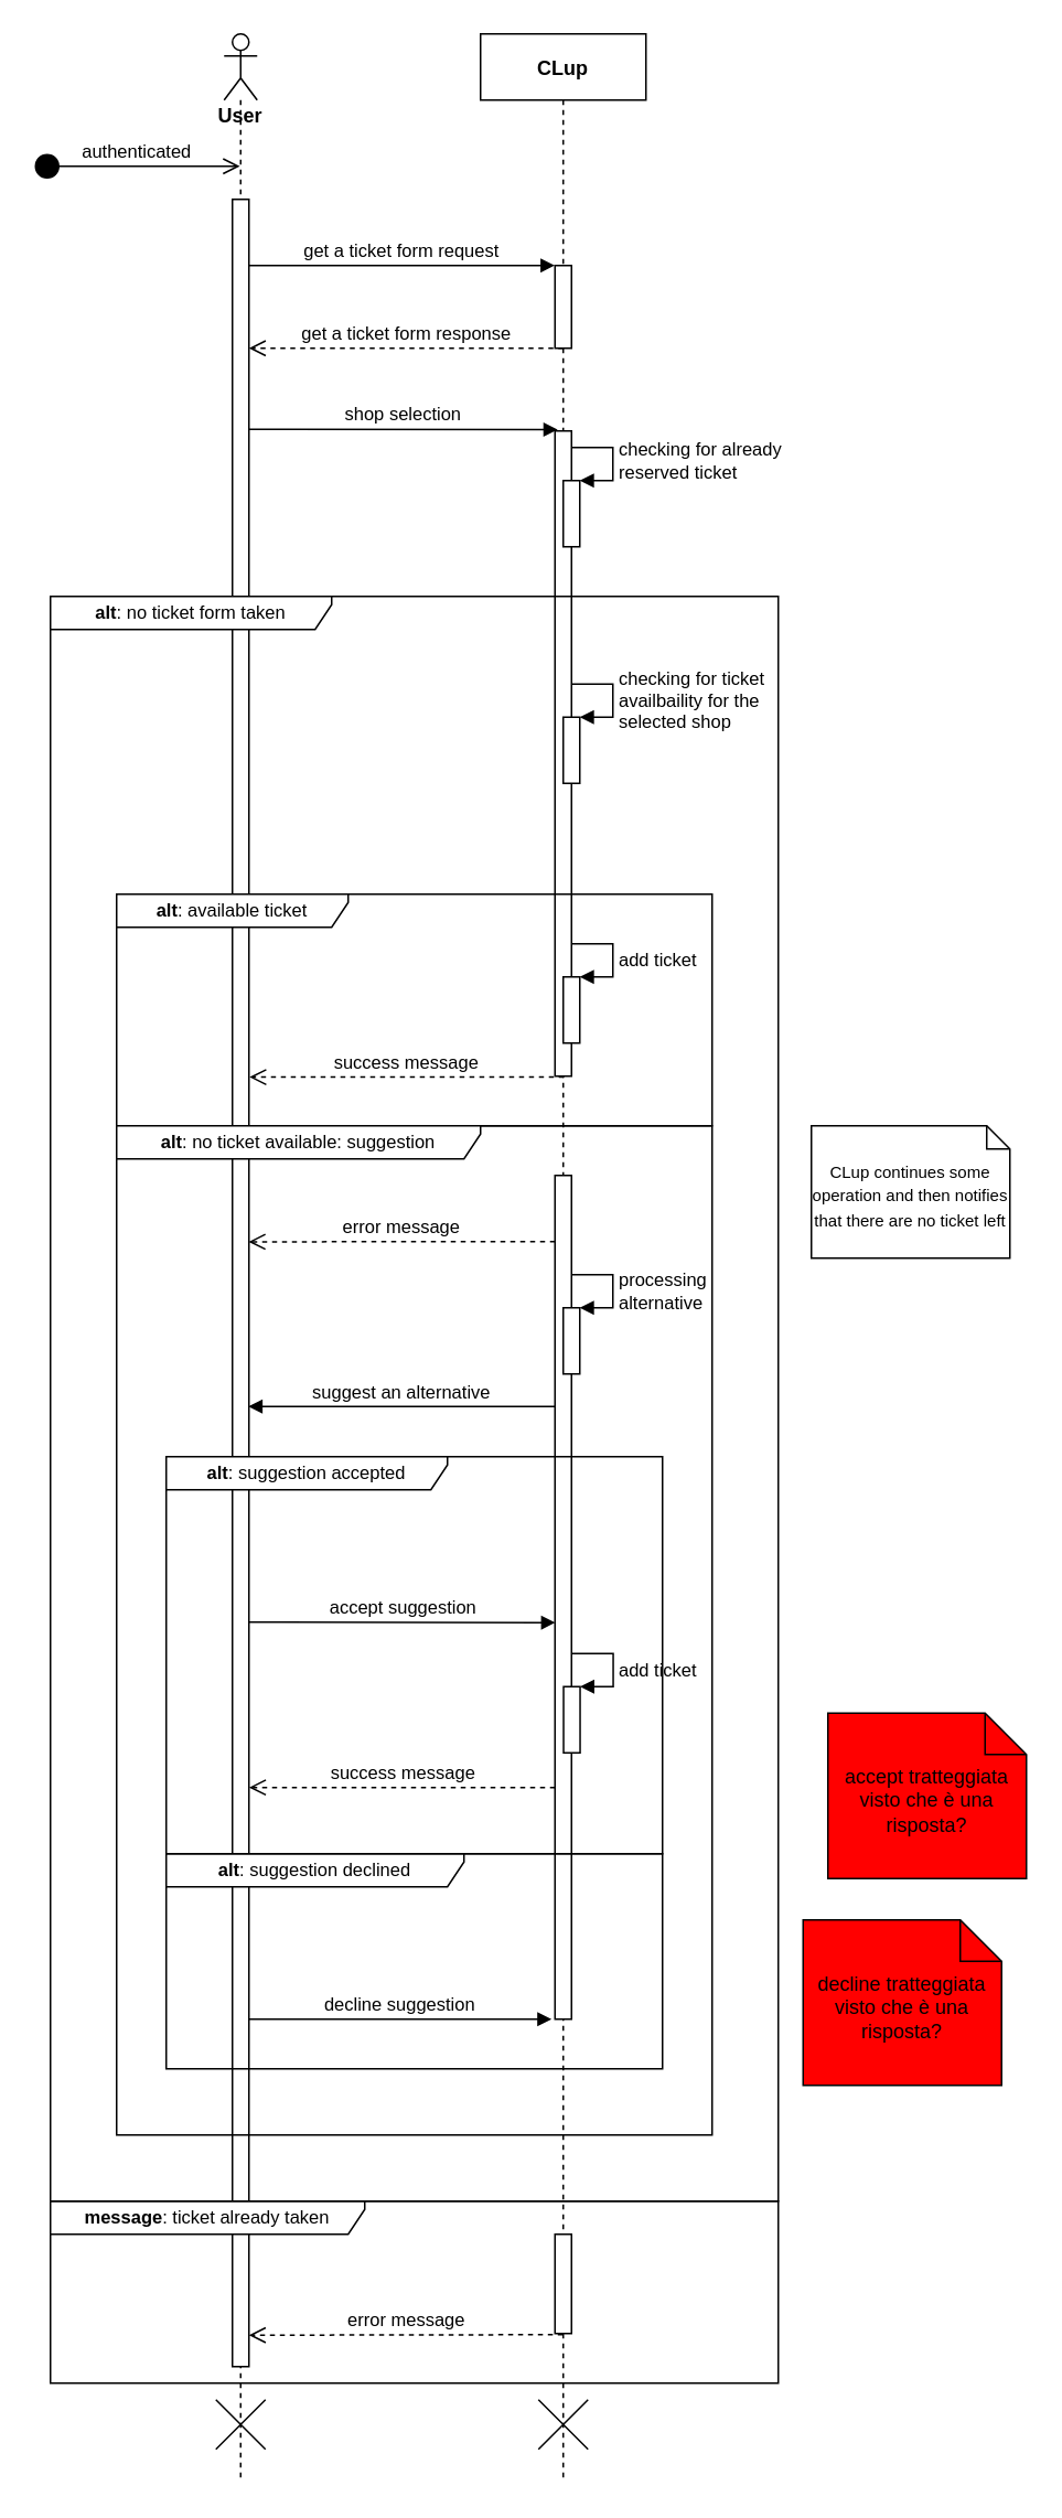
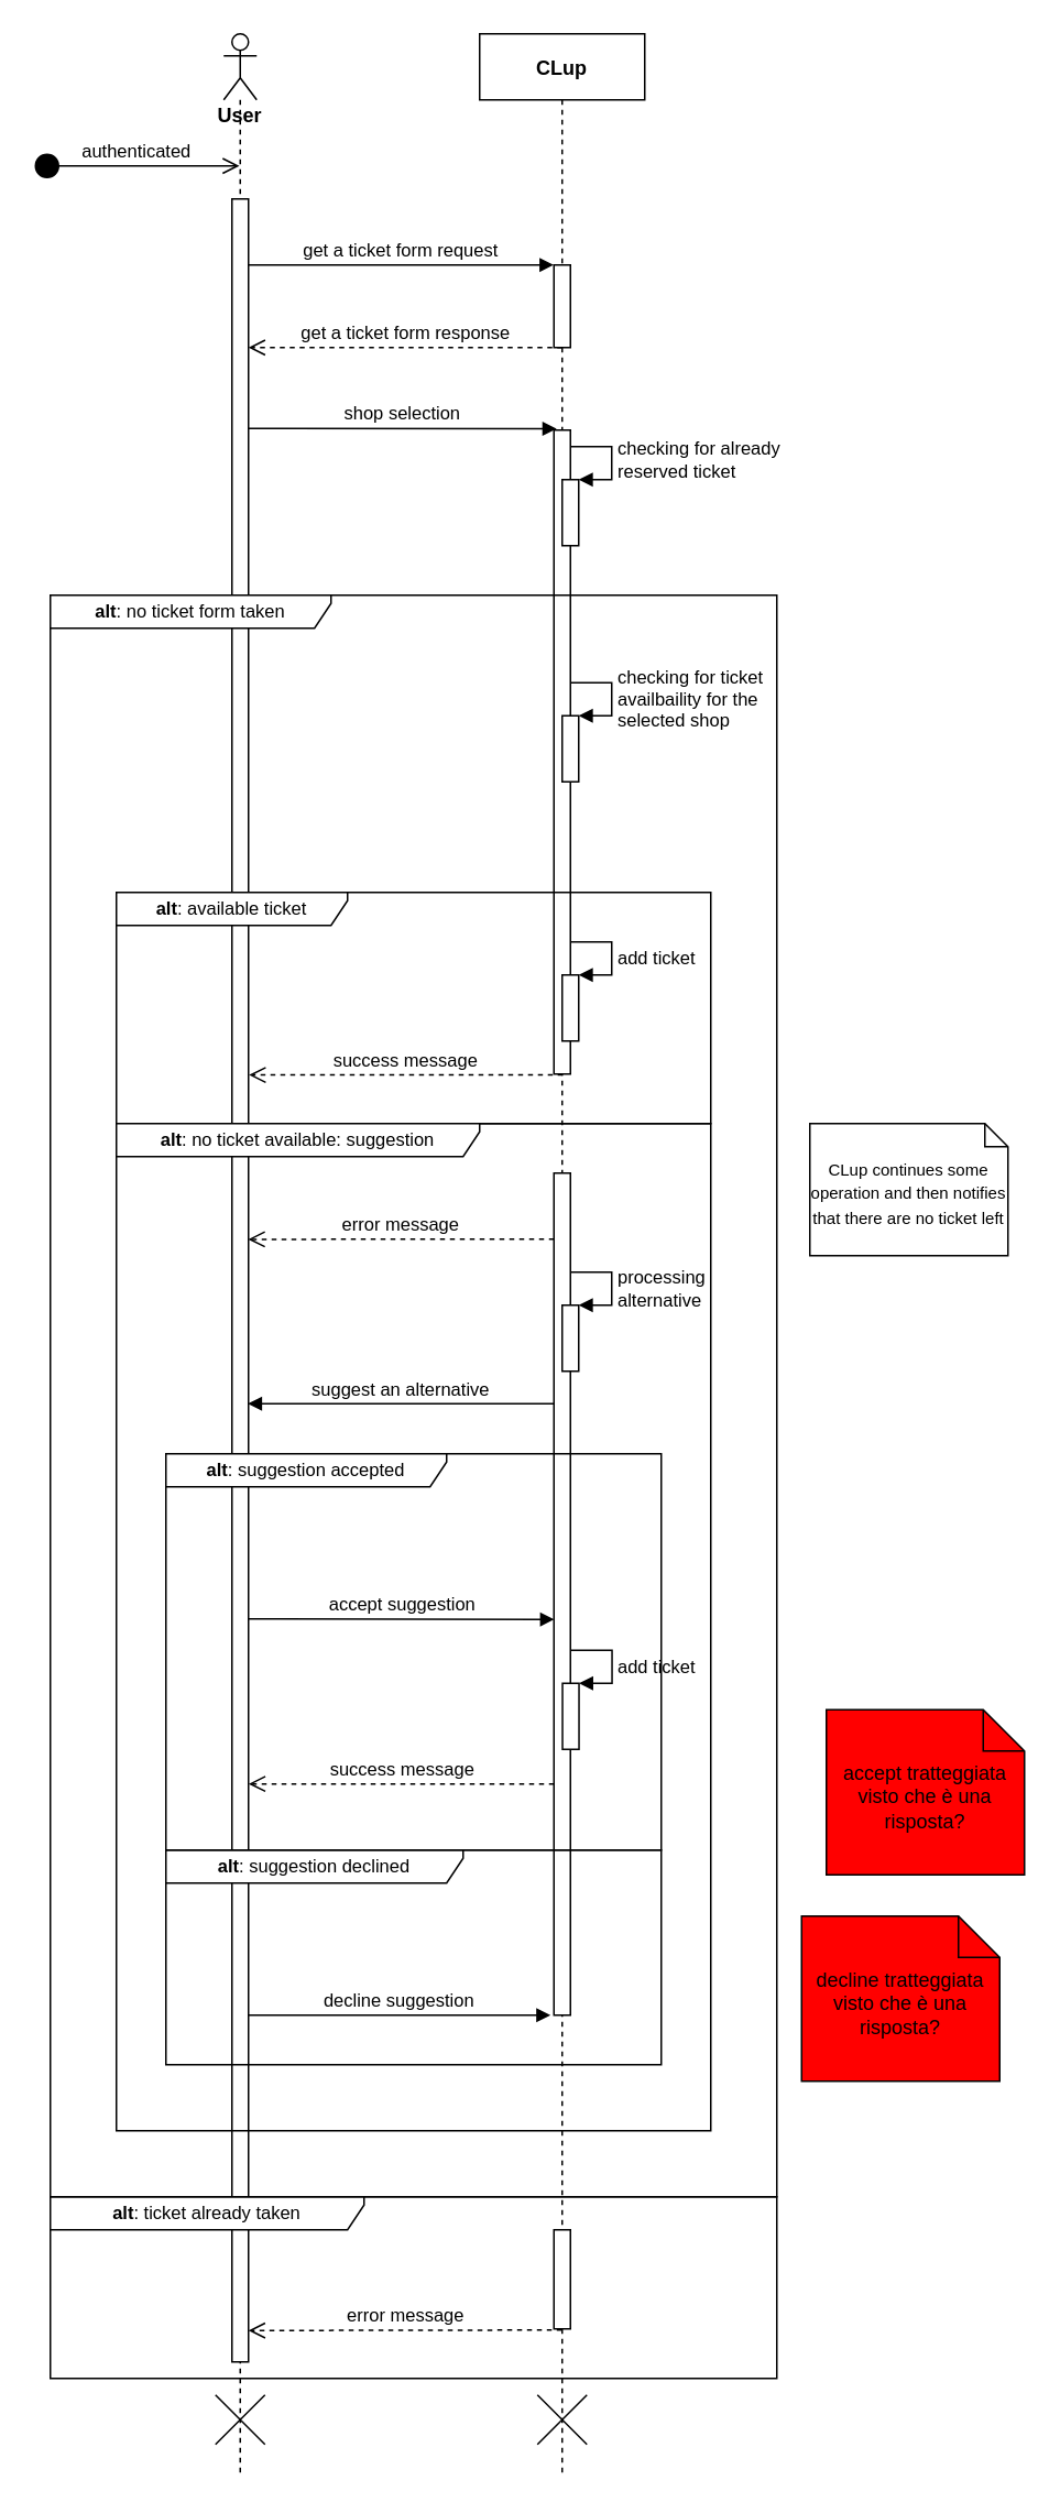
  <mxCell id="0" />
  <mxCell id="1" parent="0" />
  <mxCell id="2" value="CLup" style="shape=umlLifeline;perimeter=lifelinePerimeter;container=1;collapsible=0;recursiveResize=0;rounded=0;shadow=0;strokeWidth=1;fontStyle=1" parent="1" vertex="1"><mxGeometry x="290" y="20" width="100" height="1480" as="geometry" /></mxCell>
  <mxCell id="3" value="" style="html=1;points=[];perimeter=orthogonalPerimeter;" vertex="1" parent="2"><mxGeometry x="45" y="140" width="10" height="50" as="geometry" /></mxCell>
  <mxCell id="4" value="" style="html=1;points=[];perimeter=orthogonalPerimeter;" vertex="1" parent="2"><mxGeometry x="45" y="240" width="10" height="390" as="geometry" /></mxCell>
  <mxCell id="5" value="" style="html=1;points=[];perimeter=orthogonalPerimeter;" vertex="1" parent="2"><mxGeometry x="45" y="690" width="10" height="510" as="geometry" /></mxCell>
  <mxCell id="6" value="" style="html=1;points=[];perimeter=orthogonalPerimeter;" vertex="1" parent="2"><mxGeometry x="50" y="770" width="10" height="40" as="geometry" /></mxCell>
  <mxCell id="7" value="processing&lt;br&gt;alternative" style="edgeStyle=orthogonalEdgeStyle;html=1;align=left;spacingLeft=2;endArrow=block;rounded=0;entryX=1;entryY=0;" edge="1" target="6" parent="2"><mxGeometry x="0.077" relative="1" as="geometry"><mxPoint x="55" y="750" as="sourcePoint" /><Array as="points"><mxPoint x="80" y="750" /></Array><mxPoint as="offset" /></mxGeometry></mxCell>
  <mxCell id="8" value="" style="html=1;points=[];perimeter=orthogonalPerimeter;" vertex="1" parent="2"><mxGeometry x="45" y="1060" width="10" as="geometry" /></mxCell>
  <mxCell id="9" value="" style="shape=umlDestroy;" vertex="1" parent="2"><mxGeometry x="35" y="1430" width="30" height="30" as="geometry" /></mxCell>
  <mxCell id="10" value="authenticated" style="html=1;verticalAlign=bottom;startArrow=circle;startFill=1;endArrow=open;startSize=6;endSize=8;" edge="1" parent="1" target="32"><mxGeometry width="80" relative="1" as="geometry"><mxPoint x="20" y="100" as="sourcePoint" /><mxPoint x="140" y="100" as="targetPoint" /></mxGeometry></mxCell>
  <mxCell id="11" value="get a ticket form request" style="html=1;verticalAlign=bottom;endArrow=block;entryX=-0.014;entryY=-0.001;entryDx=0;entryDy=0;entryPerimeter=0;" edge="1" parent="1" source="33" target="3"><mxGeometry width="80" relative="1" as="geometry"><mxPoint x="170" y="160" as="sourcePoint" /><mxPoint x="310" y="156" as="targetPoint" /></mxGeometry></mxCell>
  <mxCell id="12" value="shop selection" style="html=1;verticalAlign=bottom;endArrow=block;entryX=0.16;entryY=-0.002;entryDx=0;entryDy=0;entryPerimeter=0;" edge="1" parent="1" target="4"><mxGeometry width="80" relative="1" as="geometry"><mxPoint x="150" y="259" as="sourcePoint" /><mxPoint x="330" y="260" as="targetPoint" /></mxGeometry></mxCell>
  <mxCell id="13" value="" style="html=1;points=[];perimeter=orthogonalPerimeter;" vertex="1" parent="1"><mxGeometry x="340" y="290" width="10" height="40" as="geometry" /></mxCell>
  <mxCell id="14" value="checking for already&lt;br&gt;reserved ticket" style="edgeStyle=orthogonalEdgeStyle;html=1;align=left;spacingLeft=2;endArrow=block;rounded=0;entryX=1;entryY=0;" edge="1" target="13" parent="1"><mxGeometry relative="1" as="geometry"><mxPoint x="345" y="270" as="sourcePoint" /><Array as="points"><mxPoint x="370" y="270" /></Array></mxGeometry></mxCell>
  <mxCell id="15" value="" style="html=1;points=[];perimeter=orthogonalPerimeter;" vertex="1" parent="1"><mxGeometry x="340" y="433" width="10" height="40" as="geometry" /></mxCell>
  <mxCell id="16" value="checking for ticket&lt;br&gt;availbaility for the&lt;br&gt;selected shop" style="edgeStyle=orthogonalEdgeStyle;html=1;align=left;spacingLeft=2;endArrow=block;rounded=0;entryX=1;entryY=0;" edge="1" target="15" parent="1"><mxGeometry x="0.076" relative="1" as="geometry"><mxPoint x="345" y="413" as="sourcePoint" /><Array as="points"><mxPoint x="370" y="413" /></Array><mxPoint as="offset" /></mxGeometry></mxCell>
  <mxCell id="17" value="" style="html=1;points=[];perimeter=orthogonalPerimeter;" vertex="1" parent="1"><mxGeometry x="340" y="590" width="10" height="40" as="geometry" /></mxCell>
  <mxCell id="18" value="add ticket" style="edgeStyle=orthogonalEdgeStyle;html=1;align=left;spacingLeft=2;endArrow=block;rounded=0;entryX=1;entryY=0;" edge="1" target="17" parent="1"><mxGeometry x="0.077" relative="1" as="geometry"><mxPoint x="345" y="570" as="sourcePoint" /><Array as="points"><mxPoint x="370" y="570" /></Array><mxPoint as="offset" /></mxGeometry></mxCell>
  <mxCell id="19" value="suggest an alternative" style="html=1;verticalAlign=bottom;endArrow=block;entryX=0.964;entryY=0.557;entryDx=0;entryDy=0;entryPerimeter=0;" edge="1" parent="1" source="5" target="33"><mxGeometry width="80" relative="1" as="geometry"><mxPoint x="330" y="850" as="sourcePoint" /><mxPoint x="160" y="851" as="targetPoint" /></mxGeometry></mxCell>
  <mxCell id="20" value="" style="html=1;points=[];perimeter=orthogonalPerimeter;" vertex="1" parent="1"><mxGeometry x="340.19" y="1019" width="10" height="40" as="geometry" /></mxCell>
  <mxCell id="21" value="add ticket" style="edgeStyle=orthogonalEdgeStyle;html=1;align=left;spacingLeft=2;endArrow=block;rounded=0;entryX=1;entryY=0;" edge="1" parent="1" target="20"><mxGeometry x="0.077" relative="1" as="geometry"><mxPoint x="345.19" y="999" as="sourcePoint" /><Array as="points"><mxPoint x="370.19" y="999" /></Array><mxPoint as="offset" /></mxGeometry></mxCell>
  <mxCell id="22" value="&lt;div&gt;&lt;span style=&quot;font-size: 10px&quot;&gt;CLup continues some operation and then notifies that there are no ticket left&lt;/span&gt;&lt;/div&gt;" style="shape=note2;boundedLbl=1;whiteSpace=wrap;html=1;size=14;verticalAlign=top;align=center;" vertex="1" parent="1"><mxGeometry x="490" y="680" width="120" height="80" as="geometry" /></mxCell>
  <mxCell id="23" value="" style="html=1;points=[];perimeter=orthogonalPerimeter;" vertex="1" parent="1"><mxGeometry x="335" y="1350" width="10" height="60" as="geometry" /></mxCell>
  <mxCell id="24" value="" style="shape=umlDestroy;" vertex="1" parent="1"><mxGeometry x="130" y="1450" width="30" height="30" as="geometry" /></mxCell>
  <mxCell id="25" value="get a ticket form response" style="html=1;verticalAlign=bottom;endArrow=open;dashed=1;endSize=8;strokeColor=#000000;" edge="1" parent="1"><mxGeometry relative="1" as="geometry"><mxPoint x="340" y="210" as="sourcePoint" /><mxPoint x="150" y="210" as="targetPoint" /></mxGeometry></mxCell>
  <mxCell id="26" value="success message" style="html=1;verticalAlign=bottom;endArrow=open;dashed=1;endSize=8;strokeColor=#000000;exitX=0.503;exitY=0.426;exitDx=0;exitDy=0;exitPerimeter=0;entryX=1.033;entryY=0.405;entryDx=0;entryDy=0;entryPerimeter=0;" edge="1" parent="1" source="2" target="33"><mxGeometry relative="1" as="geometry"><mxPoint x="270" y="649" as="sourcePoint" /><mxPoint x="235" y="649" as="targetPoint" /></mxGeometry></mxCell>
  <mxCell id="27" value="error message" style="html=1;verticalAlign=bottom;endArrow=open;dashed=1;endSize=8;strokeColor=#000000;entryX=0.981;entryY=0.481;entryDx=0;entryDy=0;entryPerimeter=0;" edge="1" parent="1" target="33"><mxGeometry relative="1" as="geometry"><mxPoint x="335" y="750" as="sourcePoint" /><mxPoint x="160" y="750" as="targetPoint" /></mxGeometry></mxCell>
  <mxCell id="28" value="error message" style="html=1;verticalAlign=bottom;endArrow=open;dashed=1;endSize=8;strokeColor=#000000;exitX=0.497;exitY=0.941;exitDx=0;exitDy=0;exitPerimeter=0;" edge="1" parent="1"><mxGeometry relative="1" as="geometry"><mxPoint x="339.7" y="1410.68" as="sourcePoint" /><mxPoint x="150" y="1411" as="targetPoint" /></mxGeometry></mxCell>
  <mxCell id="29" value="accept suggestion" style="html=1;verticalAlign=bottom;endArrow=block;strokeColor=#000000;entryX=0.02;entryY=0.53;entryDx=0;entryDy=0;entryPerimeter=0;" edge="1" parent="1" target="5"><mxGeometry width="80" relative="1" as="geometry"><mxPoint x="150" y="980" as="sourcePoint" /><mxPoint x="230" y="980" as="targetPoint" /></mxGeometry></mxCell>
  <mxCell id="30" value="success message" style="html=1;verticalAlign=bottom;endArrow=open;dashed=1;endSize=8;strokeColor=#000000;entryX=0.167;entryY=0.833;entryDx=0;entryDy=0;entryPerimeter=0;" edge="1" parent="1" target="36"><mxGeometry relative="1" as="geometry"><mxPoint x="335" y="1080" as="sourcePoint" /><mxPoint x="255" y="1080" as="targetPoint" /></mxGeometry></mxCell>
  <mxCell id="31" value="" style="group" vertex="1" connectable="0" parent="1"><mxGeometry x="100" y="1120" width="300" height="380" as="geometry" /></mxCell>
  <mxCell id="32" value="&lt;b&gt;User&lt;/b&gt;" style="shape=umlLifeline;participant=umlActor;perimeter=lifelinePerimeter;whiteSpace=wrap;html=1;container=1;collapsible=0;recursiveResize=0;verticalAlign=top;spacingTop=36;outlineConnect=0;" vertex="1" parent="31"><mxGeometry x="35" y="-1100" width="20" height="1480" as="geometry" /></mxCell>
  <mxCell id="33" value="" style="html=1;points=[];perimeter=orthogonalPerimeter;" vertex="1" parent="32"><mxGeometry x="5" y="100" width="10" height="1310" as="geometry" /></mxCell>
  <mxCell id="34" value="&lt;font style=&quot;font-size: 11px&quot;&gt;&lt;b&gt;alt&lt;/b&gt;: suggestion declined&lt;/font&gt;" style="shape=umlFrame;whiteSpace=wrap;html=1;width=180;height=20;" vertex="1" parent="31"><mxGeometry width="300" height="130" as="geometry" /></mxCell>
  <mxCell id="35" value="decline suggestion" style="html=1;verticalAlign=bottom;endArrow=block;entryX=-0.209;entryY=1;entryDx=0;entryDy=0;entryPerimeter=0;" edge="1" parent="31" target="5"><mxGeometry x="50.0" y="60.0" width="80" as="geometry"><mxPoint x="50" y="100" as="sourcePoint" /><mxPoint x="210" y="100" as="targetPoint" /></mxGeometry></mxCell>
  <mxCell id="36" value="&lt;font style=&quot;font-size: 11px&quot;&gt;&lt;b&gt;alt&lt;/b&gt;: suggestion accepted&lt;/font&gt;" style="shape=umlFrame;whiteSpace=wrap;html=1;width=170;height=20;" vertex="1" parent="1"><mxGeometry x="100" y="880" width="300" height="240" as="geometry" /></mxCell>
  <mxCell id="37" value="&lt;font style=&quot;font-size: 11px&quot;&gt;&lt;b&gt;alt&lt;/b&gt;: available ticket&lt;/font&gt;" style="shape=umlFrame;whiteSpace=wrap;html=1;width=140;height=20;" vertex="1" parent="1"><mxGeometry x="70" y="540" width="360" height="140" as="geometry" /></mxCell>
- <mxCell id="38" value="&lt;font style=&quot;font-size: 11px&quot;&gt;&lt;b&gt;message&lt;/b&gt;: ticket already taken&lt;/font&gt;" style="shape=umlFrame;whiteSpace=wrap;html=1;width=190;height=20;" vertex="1" parent="1"><mxGeometry x="30" y="1330" width="440" height="110" as="geometry" /></mxCell>
+ <mxCell id="38" value="&lt;font style=&quot;font-size: 11px&quot;&gt;&lt;b&gt;alt&lt;/b&gt;: ticket already taken&lt;/font&gt;" style="shape=umlFrame;whiteSpace=wrap;html=1;width=190;height=20;" vertex="1" parent="1"><mxGeometry x="30" y="1330" width="440" height="110" as="geometry" /></mxCell>
  <mxCell id="39" value="&lt;font style=&quot;font-size: 11px&quot;&gt;&lt;b&gt;alt&lt;/b&gt;: no ticket available: suggestion&lt;/font&gt;" style="shape=umlFrame;whiteSpace=wrap;html=1;width=220;height=20;" vertex="1" parent="1"><mxGeometry x="70" y="680" width="360" height="610" as="geometry" /></mxCell>
  <mxCell id="40" value="&lt;font style=&quot;font-size: 11px&quot;&gt;&lt;b&gt;alt&lt;/b&gt;: no ticket form taken&lt;/font&gt;" style="shape=umlFrame;whiteSpace=wrap;html=1;width=170;height=20;" vertex="1" parent="1"><mxGeometry x="30" y="360" width="440" height="970" as="geometry" /></mxCell>
  <mxCell id="41" value="accept tratteggiata visto che è una risposta?" style="shape=note2;boundedLbl=1;whiteSpace=wrap;html=1;size=25;verticalAlign=top;align=center;fillColor=#FF0000;" vertex="1" parent="1"><mxGeometry x="500" y="1035" width="120" height="100" as="geometry" /></mxCell>
  <mxCell id="42" value="decline tratteggiata visto che è una risposta?" style="shape=note2;boundedLbl=1;whiteSpace=wrap;html=1;size=25;verticalAlign=top;align=center;fillColor=#FF0000;" vertex="1" parent="1"><mxGeometry x="485" y="1160" width="120" height="100" as="geometry" /></mxCell>
